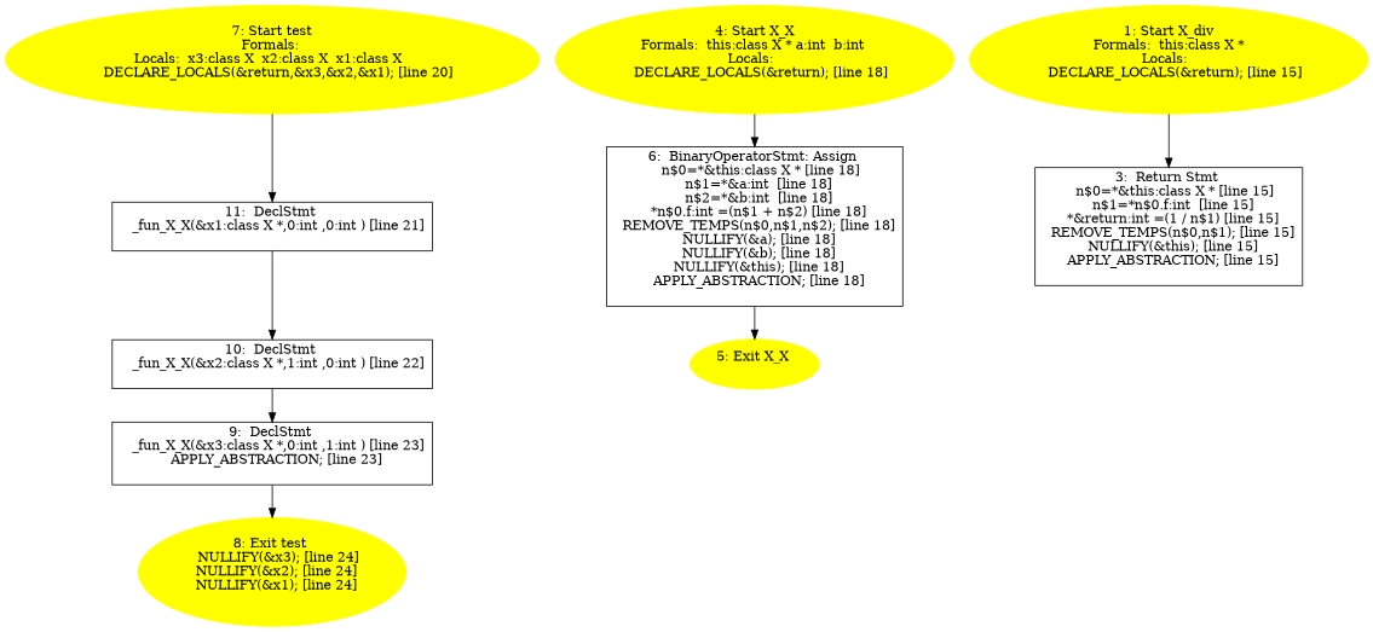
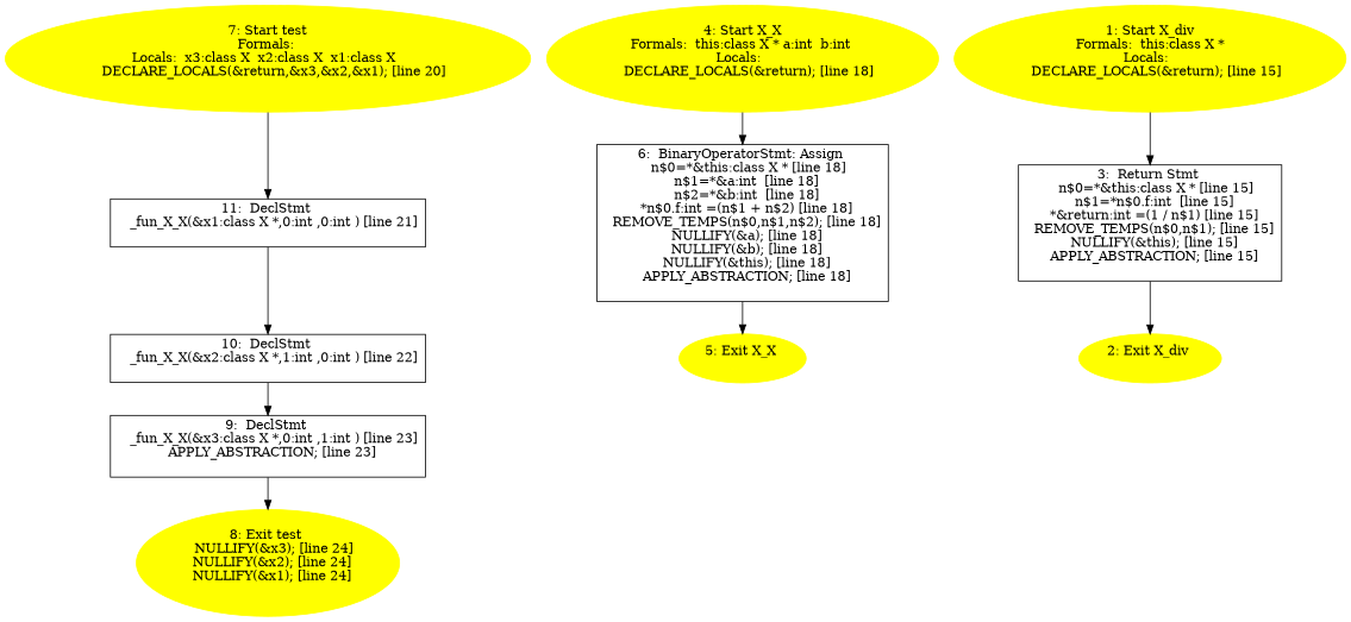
  digraph {
    node [color=yellow style=filled]
    n1 [label="11:  DeclStmt \n   _fun_X_X(&x1:class X *,0:int ,0:int ) [line 21]\n " shape=box color="" style=""]
    n2 [label="10:  DeclStmt \n   _fun_X_X(&x2:class X *,1:int ,0:int ) [line 22]\n " shape=box color="" style=""]
    n3 [label="9:  DeclStmt \n   _fun_X_X(&x3:class X *,0:int ,1:int ) [line 23]\n  APPLY_ABSTRACTION; [line 23]\n " shape=box color="" style=""]
    n4 [label="8: Exit test \n   NULLIFY(&x3); [line 24]\n  NULLIFY(&x2); [line 24]\n  NULLIFY(&x1); [line 24]\n "]
    n5 [label="7: Start test\nFormals: \nLocals:  x3:class X  x2:class X  x1:class X  \n   DECLARE_LOCALS(&return,&x3,&x2,&x1); [line 20]\n "]
    n6 [label="6:  BinaryOperatorStmt: Assign \n   n$0=*&this:class X * [line 18]\n  n$1=*&a:int  [line 18]\n  n$2=*&b:int  [line 18]\n  *n$0.f:int =(n$1 + n$2) [line 18]\n  REMOVE_TEMPS(n$0,n$1,n$2); [line 18]\n  NULLIFY(&a); [line 18]\n  NULLIFY(&b); [line 18]\n  NULLIFY(&this); [line 18]\n  APPLY_ABSTRACTION; [line 18]\n " shape=box color="" style=""]
    n7 [label="5: Exit X_X \n  "]
    n8 [label="4: Start X_X\nFormals:  this:class X * a:int  b:int \nLocals:  \n   DECLARE_LOCALS(&return); [line 18]\n "]
    n9 [label="3:  Return Stmt \n   n$0=*&this:class X * [line 15]\n  n$1=*n$0.f:int  [line 15]\n  *&return:int =(1 / n$1) [line 15]\n  REMOVE_TEMPS(n$0,n$1); [line 15]\n  NULLIFY(&this); [line 15]\n  APPLY_ABSTRACTION; [line 15]\n " shape=box color="" style=""]
+   n10 [label="2: Exit X_div \n  "]
    n11 [label="1: Start X_div\nFormals:  this:class X *\nLocals:  \n   DECLARE_LOCALS(&return); [line 15]\n "]
    n1 -> n2
    n2 -> n3
    n3 -> n4
    n5 -> n1
    n6 -> n7
    n8 -> n6
+   n9 -> n10
    n11 -> n9
  }
